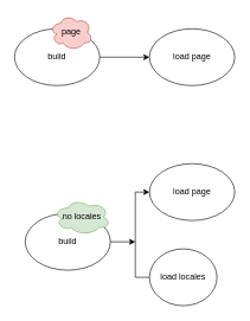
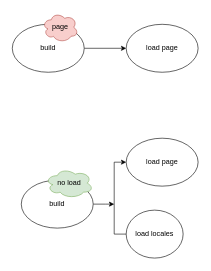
  <mxCell id="0" />
  <mxCell id="1" parent="0" />
  <mxCell id="2" style="edgeStyle=orthogonalEdgeStyle;rounded=0;orthogonalLoop=1;jettySize=auto;html=1;entryX=0;entryY=0.5;entryDx=0;entryDy=0;" edge="1" parent="1" source="3" target="4"><mxGeometry relative="1" as="geometry" /></mxCell>
  <mxCell id="3" value="build" style="ellipse;whiteSpace=wrap;html=1;" vertex="1" parent="1"><mxGeometry x="20" y="40" width="120" height="80" as="geometry" /></mxCell>
  <mxCell id="4" value="load page" style="ellipse;whiteSpace=wrap;html=1;" vertex="1" parent="1"><mxGeometry x="210" y="40" width="120" height="80" as="geometry" /></mxCell>
  <mxCell id="5" style="edgeStyle=orthogonalEdgeStyle;rounded=0;orthogonalLoop=1;jettySize=auto;html=1;" edge="1" parent="1" source="6"><mxGeometry relative="1" as="geometry"><mxPoint x="190" y="340" as="targetPoint" /></mxGeometry></mxCell>
  <mxCell id="6" value="build" style="ellipse;whiteSpace=wrap;html=1;" vertex="1" parent="1"><mxGeometry x="35" y="300" width="120" height="80" as="geometry" /></mxCell>
  <mxCell id="7" value="load page" style="ellipse;whiteSpace=wrap;html=1;" vertex="1" parent="1"><mxGeometry x="210" y="230" width="120" height="80" as="geometry" /></mxCell>
  <mxCell id="8" style="edgeStyle=orthogonalEdgeStyle;rounded=0;orthogonalLoop=1;jettySize=auto;html=1;exitX=0;exitY=0.5;exitDx=0;exitDy=0;entryX=0;entryY=0.5;entryDx=0;entryDy=0;" edge="1" parent="1" source="9" target="7"><mxGeometry relative="1" as="geometry"><Array as="points"><mxPoint x="190" y="390" /><mxPoint x="190" y="270" /></Array></mxGeometry></mxCell>
  <mxCell id="9" value="load locales" style="ellipse;whiteSpace=wrap;html=1;" vertex="1" parent="1"><mxGeometry x="210" y="350" width="95" height="80" as="geometry" /></mxCell>
  <mxCell id="10" value="page" style="ellipse;shape=cloud;whiteSpace=wrap;html=1;fillColor=#f8cecc;strokeColor=#b85450;" vertex="1" parent="1"><mxGeometry x="70" y="20" width="60" height="50" as="geometry" /></mxCell>
- <mxCell id="11" value="no locales" style="ellipse;shape=cloud;whiteSpace=wrap;html=1;fillColor=#d5e8d4;strokeColor=#82b366;" vertex="1" parent="1"><mxGeometry x="75" y="280" width="80" height="50" as="geometry" /></mxCell>
+ <mxCell id="11" value="no load" style="ellipse;shape=cloud;whiteSpace=wrap;html=1;fillColor=#d5e8d4;strokeColor=#82b366;" vertex="1" parent="1"><mxGeometry x="75" y="280" width="80" height="50" as="geometry" /></mxCell>
